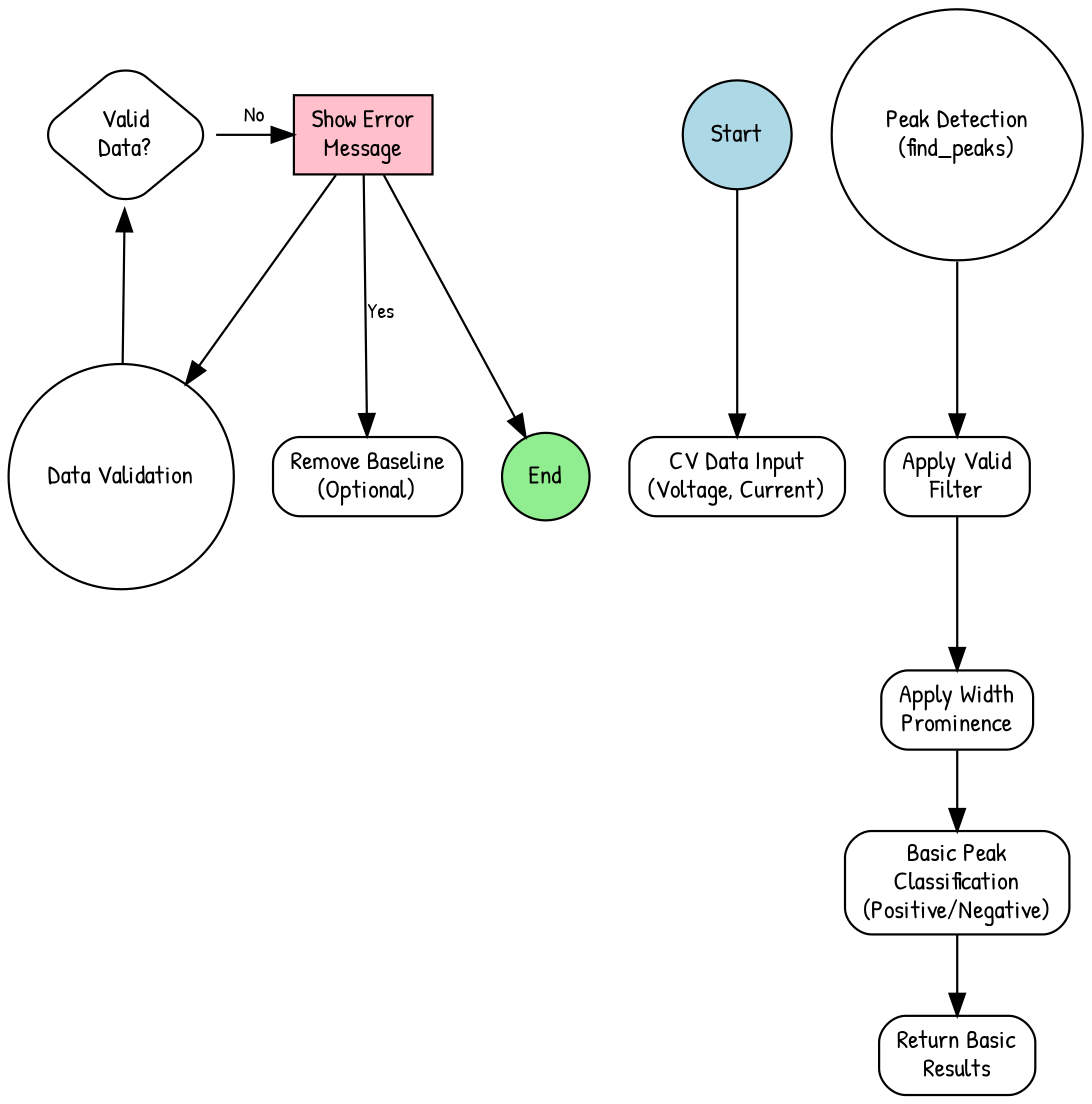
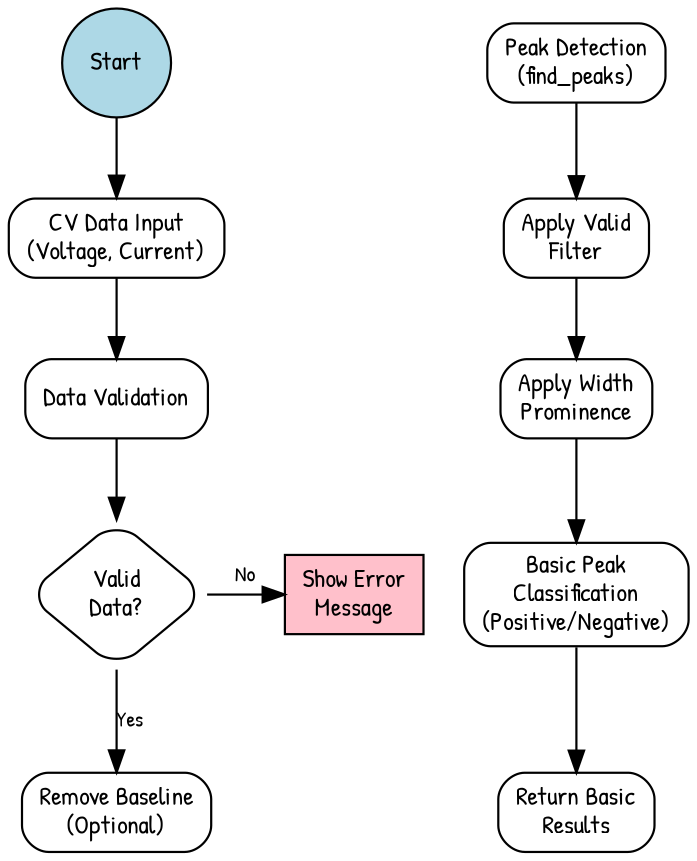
  digraph {
    fontname="Patrick Hand"
    rankdir=TB
    node [fontname="Patrick Hand" fontsize=12 shape=box style=rounded]
    edge [fontname="Patrick Hand" fontsize=10]
    n1 [label="Valid\nData?" shape=diamond]
    n2 [fillcolor=pink label="Show Error\nMessage" style=filled]
    n3 [label="Remove Baseline\n(Optional)"]
-   n4 [fillcolor=lightgreen label=End shape=circle style=filled]
    n5 [fillcolor=lightblue label=Start shape=circle style=filled]
    n6 [label="CV Data Input\n(Voltage, Current)"]
-   n7 [label="Data Validation" shape=circle]
-   n8 [label="Peak Detection\n(find_peaks)" shape=circle]
+   n7 [label="Data Validation"]
+   n8 [label="Peak Detection\n(find_peaks)"]
    n9 [label="Apply Valid\nFilter"]
    n10 [label="Apply Width\nProminence"]
    n11 [label="Basic Peak\nClassification\n(Positive/Negative)"]
    n12 [label="Return Basic\nResults"]
    subgraph sub_1 {
      rank=same
      n1
      n2
    }
    n1 -> n2 [label=No]
-   n2 -> n3 [label=Yes]
-   n2 -> n4
+   n1 -> n3 [label=Yes]
    n5 -> n6
-   n2 -> n7
+   n6 -> n7
    n7 -> n1
    n8 -> n9
    n9 -> n10
    n10 -> n11
    n11 -> n12
  }
